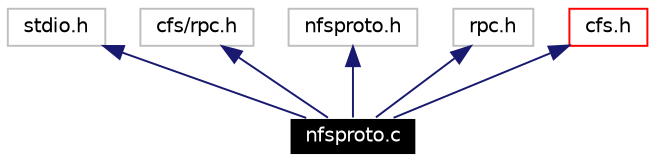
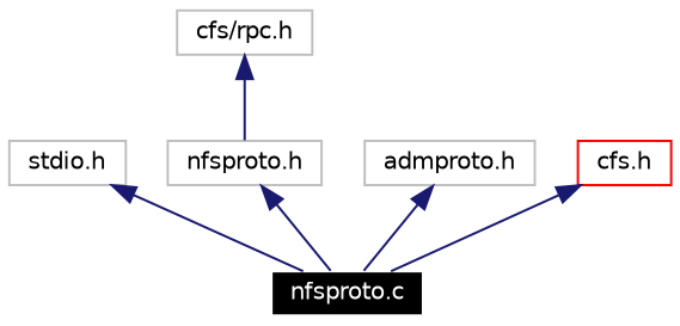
  digraph {
    node [color=grey75 fontname=Helvetica fontsize=10 shape=record]
    edge [color=midnightblue dir=back fontname=Helvetica fontsize=10 labelfontname=Helvetica labelfontsize=10 style=solid]
    n1 [color=white fillcolor=black fontcolor=white height=0.2 label="nfsproto.c" style=filled width=0.4]
    n2 [height=0.2 label="stdio.h" width=0.4]
    n3 [height=0.2 label="cfs/rpc.h" width=0.4]
    n4 [height=0.2 label="nfsproto.h" width=0.4]
-   n5 [height=0.2 label="rpc.h" width=0.4]
+   n5 [height=0.2 label="admproto.h" width=0.4]
    n6 [color=red height=0.2 label="cfs.h" width=0.4]
    n2 -> n1
-   n3 -> n1
+   n3 -> n4
    n4 -> n1
    n5 -> n1
    n6 -> n1
  }
